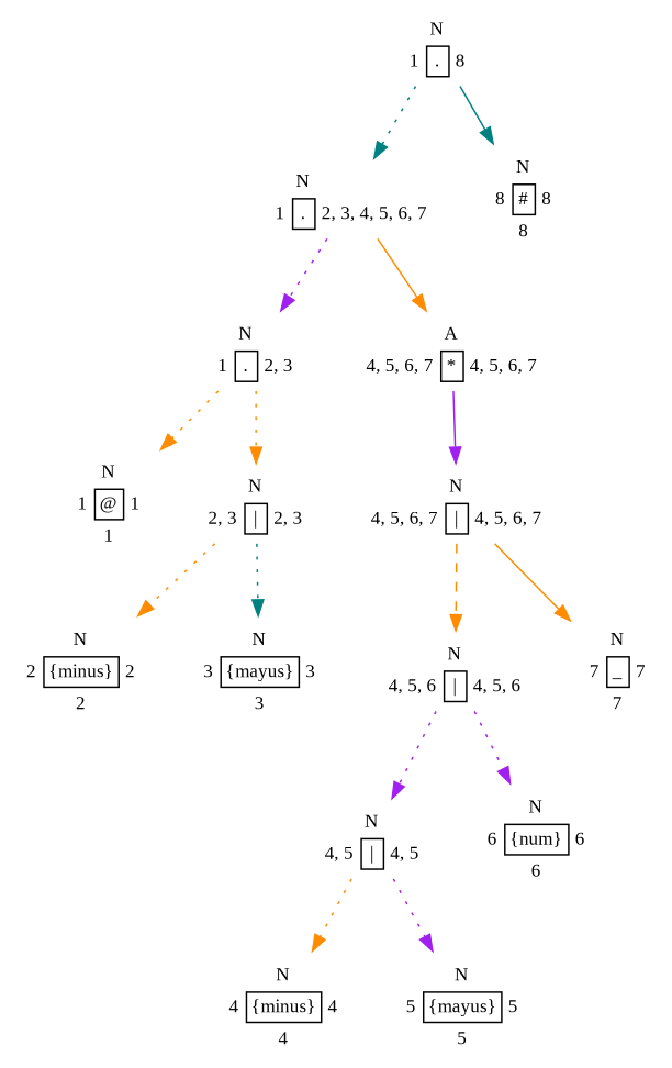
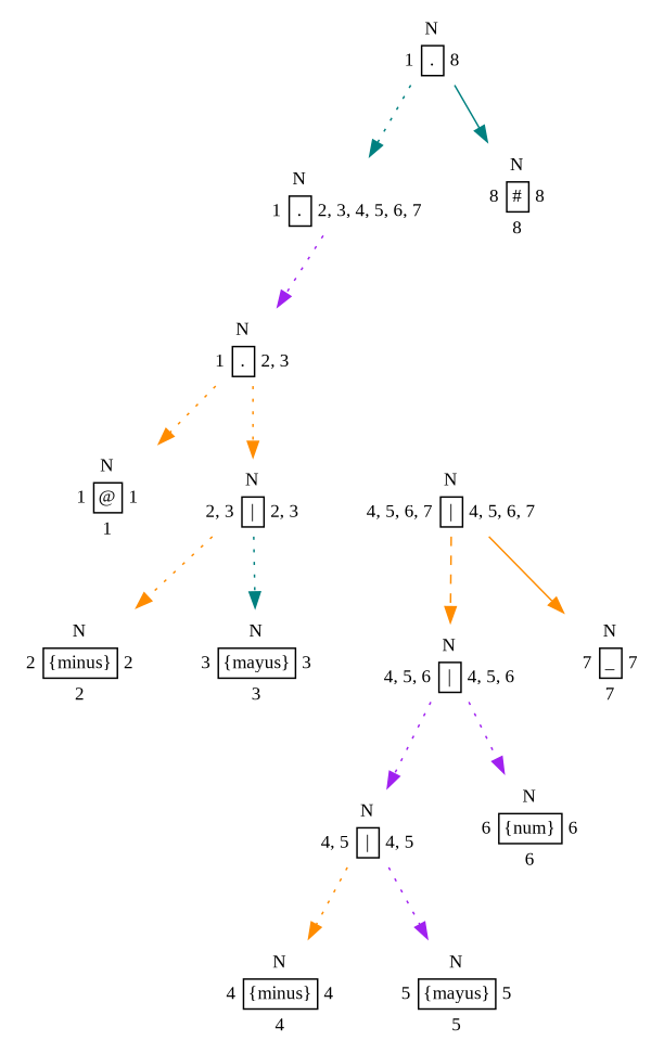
  digraph {
    fontname="Liberation Serif"
    node [fontsize=12 shape=plaintext fontname="Liberation Serif"]
    edge [color=darkorange style=dotted fontname="Liberation Serif"]
    n1 [label=<<TABLE BORDER="0.1"><TR><TD></TD><TD>N</TD><TD></TD></TR><TR> <TD>1</TD><TD BORDER="1">@</TD><TD>1</TD> </TR><TR> <TD></TD><TD>1</TD><TD></TD> </TR></TABLE>>]
    n2 [label=<<TABLE BORDER="0.1"><TR><TD></TD><TD>N</TD><TD></TD></TR><TR> <TD>2</TD><TD BORDER="1">{minus}</TD><TD>2</TD> </TR><TR> <TD></TD><TD>2</TD><TD></TD> </TR></TABLE>>]
    n3 [label=<<TABLE BORDER="0.1"><TR><TD></TD><TD>N</TD><TD></TD></TR><TR> <TD>3</TD><TD BORDER="1">{mayus}</TD><TD>3</TD> </TR><TR> <TD></TD><TD>3</TD><TD></TD> </TR></TABLE>>]
    n4 [label=<<TABLE BORDER="0.1"><TR><TD></TD><TD>N</TD><TD></TD></TR><TR> <TD>2, 3</TD><TD BORDER="1">|</TD><TD>2, 3</TD> </TR></TABLE>>]
    n5 [label=<<TABLE BORDER="0.1"><TR><TD></TD><TD>N</TD><TD></TD></TR><TR> <TD>1</TD><TD BORDER="1">.</TD><TD>2, 3</TD> </TR></TABLE>>]
    n6 [label=<<TABLE BORDER="0.1"><TR><TD></TD><TD>N</TD><TD></TD></TR><TR> <TD>4</TD><TD BORDER="1">{minus}</TD><TD>4</TD> </TR><TR> <TD></TD><TD>4</TD><TD></TD> </TR></TABLE>>]
    n7 [label=<<TABLE BORDER="0.1"><TR><TD></TD><TD>N</TD><TD></TD></TR><TR> <TD>5</TD><TD BORDER="1">{mayus}</TD><TD>5</TD> </TR><TR> <TD></TD><TD>5</TD><TD></TD> </TR></TABLE>>]
    n8 [label=<<TABLE BORDER="0.1"><TR><TD></TD><TD>N</TD><TD></TD></TR><TR> <TD>4, 5</TD><TD BORDER="1">|</TD><TD>4, 5</TD> </TR></TABLE>>]
    n9 [label=<<TABLE BORDER="0.1"><TR><TD></TD><TD>N</TD><TD></TD></TR><TR> <TD>6</TD><TD BORDER="1">{num}</TD><TD>6</TD> </TR><TR> <TD></TD><TD>6</TD><TD></TD> </TR></TABLE>>]
    n10 [label=<<TABLE BORDER="0.1"><TR><TD></TD><TD>N</TD><TD></TD></TR><TR> <TD>4, 5, 6</TD><TD BORDER="1">|</TD><TD>4, 5, 6</TD> </TR></TABLE>>]
    n11 [label=<<TABLE BORDER="0.1"><TR><TD></TD><TD>N</TD><TD></TD></TR><TR> <TD>7</TD><TD BORDER="1">_</TD><TD>7</TD> </TR><TR> <TD></TD><TD>7</TD><TD></TD> </TR></TABLE>>]
    n12 [label=<<TABLE BORDER="0.1"><TR><TD></TD><TD>N</TD><TD></TD></TR><TR> <TD>4, 5, 6, 7</TD><TD BORDER="1">|</TD><TD>4, 5, 6, 7</TD> </TR></TABLE>>]
-   n13 [label=<<TABLE BORDER="0.1"><TR><TD></TD><TD>A</TD><TD></TD></TR><TR> <TD>4, 5, 6, 7</TD><TD BORDER="1">*</TD><TD>4, 5, 6, 7</TD> </TR></TABLE>>]
    n14 [label=<<TABLE BORDER="0.1"><TR><TD></TD><TD>N</TD><TD></TD></TR><TR> <TD>1</TD><TD BORDER="1">.</TD><TD>2, 3, 4, 5, 6, 7</TD> </TR></TABLE>>]
    n15 [label=<<TABLE BORDER="0.1"><TR><TD></TD><TD>N</TD><TD></TD></TR><TR> <TD>8</TD><TD BORDER="1">#</TD><TD>8</TD> </TR><TR> <TD></TD><TD>8</TD><TD></TD> </TR></TABLE>>]
    n16 [label=<<TABLE BORDER="0.1"><TR><TD></TD><TD>N</TD><TD></TD></TR><TR> <TD>1</TD><TD BORDER="1">.</TD><TD>8</TD> </TR></TABLE>>]
    n4 -> n2
    n4 -> n3 [color=teal]
    n5 -> n1
    n5 -> n4
    n8 -> n6
    n8 -> n7 [color=purple]
    n10 -> n8 [color=purple]
    n10 -> n9 [color=purple]
    n12 -> n10 [style=dashed]
    n12 -> n11 [style=solid]
-   n13 -> n12 [color=purple style=solid]
    n14 -> n5 [color=purple]
-   n14 -> n13 [style=solid]
    n16 -> n14 [color=teal]
    n16 -> n15 [color=teal style=solid]
  }
